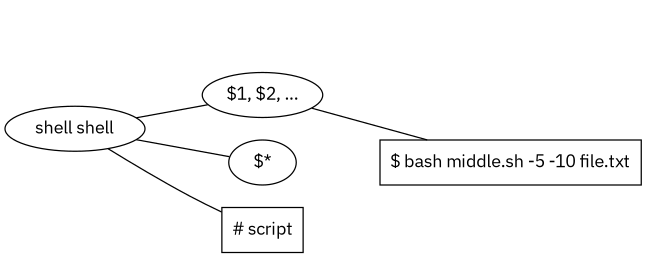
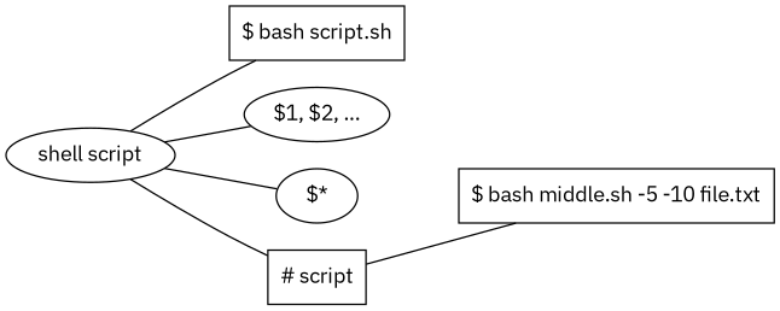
  graph {
    fontname="IBM Plex Sans"
    rankdir=LR
    node [fontname="IBM Plex Sans"]
    edge [fontname="IBM Plex Sans"]
-   n1 [label="shell shell"]
+   n1 [label="shell script"]
+   n2 [label="$ bash script.sh" shape=rect]
    n3 [label="$1, $2, ..."]
    n4 [label="$*"]
    n5 [label="# script" shape=rect]
    n6 [label="$ bash middle.sh -5 -10 file.txt" shape=rect]
+   n1 -- n2
    n1 -- n3
    n1 -- n4
    n1 -- n5
-   n3 -- n6
+   n5 -- n6
  }
